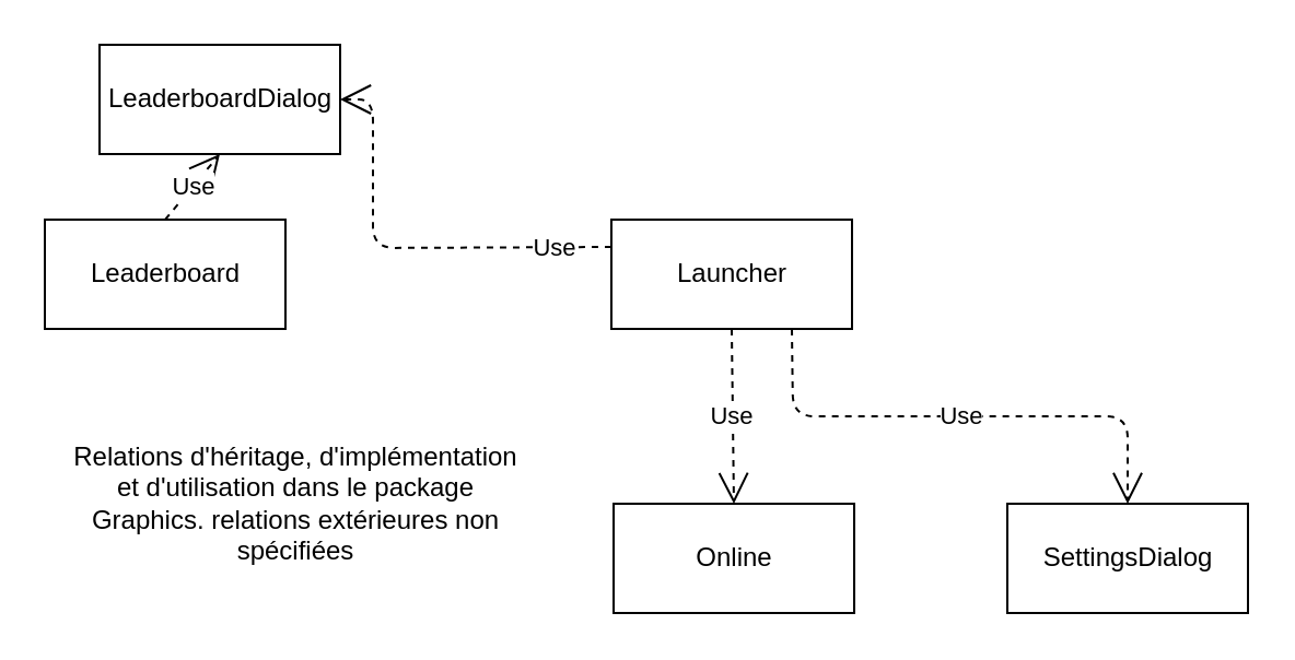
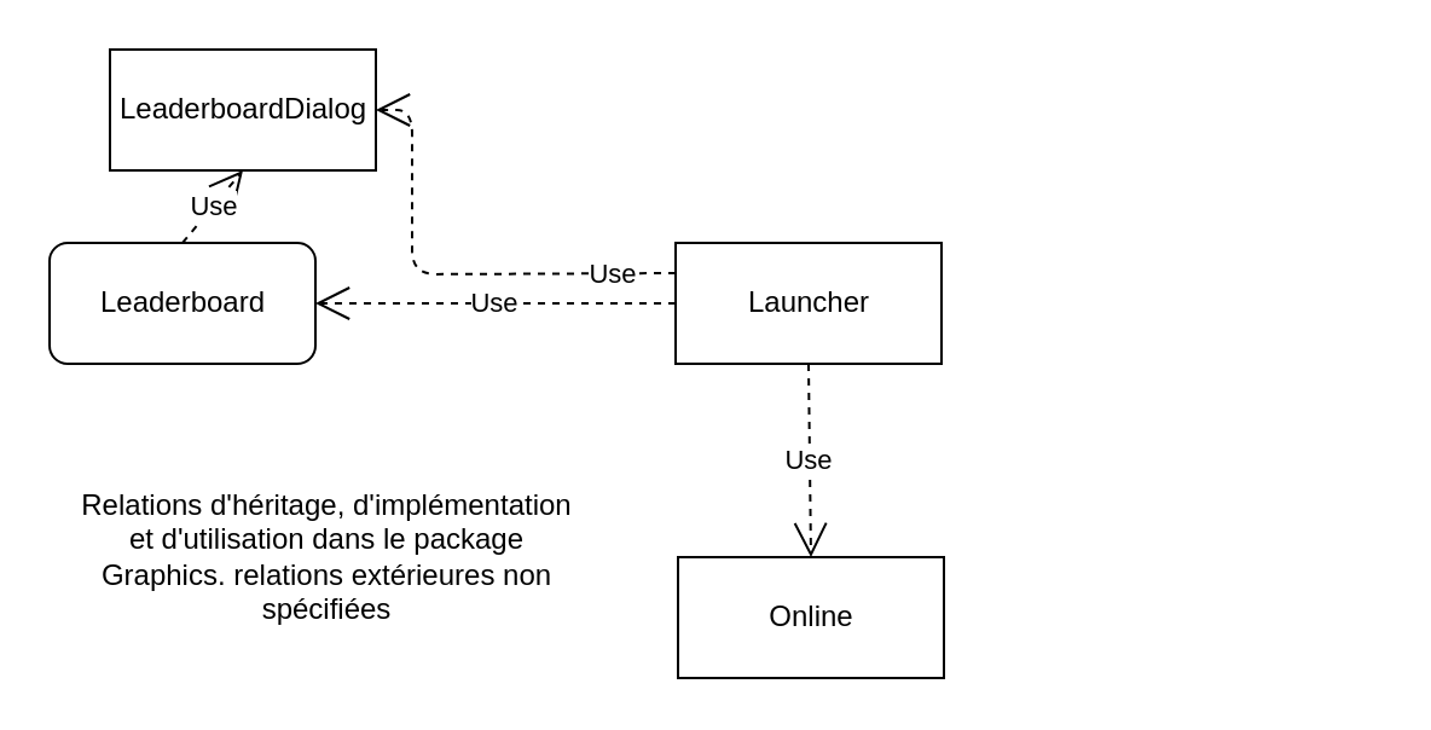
  <mxCell id="0" />
  <mxCell id="1" parent="0" />
  <mxCell id="2" value="Launcher" style="html=1;" vertex="1" parent="1"><mxGeometry x="279" y="100" width="110" height="50" as="geometry" /></mxCell>
- <mxCell id="3" value="Leaderboard&lt;br&gt;" style="html=1;" vertex="1" parent="1"><mxGeometry x="20" y="100" width="110" height="50" as="geometry" /></mxCell>
+ <mxCell id="3" value="Leaderboard&lt;br&gt;" style="html=1;rounded=1;" vertex="1" parent="1"><mxGeometry x="20" y="100" width="110" height="50" as="geometry" /></mxCell>
  <mxCell id="4" value="LeaderboardDialog" style="html=1;" vertex="1" parent="1"><mxGeometry x="45" y="20" width="110" height="50" as="geometry" /></mxCell>
  <mxCell id="5" value="Online" style="html=1;" vertex="1" parent="1"><mxGeometry x="280" y="230" width="110" height="50" as="geometry" /></mxCell>
- <mxCell id="6" value="SettingsDialog" style="html=1;" vertex="1" parent="1"><mxGeometry x="460" y="230" width="110" height="50" as="geometry" /></mxCell>
+ <mxCell id="7" value="Use" style="endArrow=open;endSize=12;dashed=1;html=1;exitX=0;exitY=0.5;exitDx=0;exitDy=0;entryX=1;entryY=0.5;entryDx=0;entryDy=0;" edge="1" parent="1" source="2" target="3"><mxGeometry width="160" relative="1" as="geometry"><mxPoint x="90" y="370" as="sourcePoint" /><mxPoint x="250" y="370" as="targetPoint" /></mxGeometry></mxCell>
  <mxCell id="8" value="Use" style="endArrow=open;endSize=12;dashed=1;html=1;exitX=0;exitY=0.25;exitDx=0;exitDy=0;entryX=1;entryY=0.5;entryDx=0;entryDy=0;" edge="1" parent="1" source="2" target="4"><mxGeometry x="-0.733" width="160" relative="1" as="geometry"><mxPoint x="269" y="70" as="sourcePoint" /><mxPoint x="120" y="70" as="targetPoint" /><Array as="points"><mxPoint x="170" y="113" /><mxPoint x="170" y="45" /></Array><mxPoint as="offset" /></mxGeometry></mxCell>
  <mxCell id="9" value="Use" style="endArrow=open;endSize=12;dashed=1;html=1;exitX=0.5;exitY=0;exitDx=0;exitDy=0;entryX=0.5;entryY=1;entryDx=0;entryDy=0;" edge="1" parent="1" source="3" target="4"><mxGeometry width="160" relative="1" as="geometry"><mxPoint x="20" y="200" as="sourcePoint" /><mxPoint x="180" y="200" as="targetPoint" /></mxGeometry></mxCell>
  <mxCell id="10" value="Use" style="endArrow=open;endSize=12;dashed=1;html=1;exitX=0.5;exitY=1;exitDx=0;exitDy=0;entryX=0.5;entryY=0;entryDx=0;entryDy=0;" edge="1" parent="1" source="2" target="5"><mxGeometry width="160" relative="1" as="geometry"><mxPoint x="289" y="135" as="sourcePoint" /><mxPoint x="140" y="135" as="targetPoint" /></mxGeometry></mxCell>
- <mxCell id="11" value="Use" style="endArrow=open;endSize=12;dashed=1;html=1;exitX=0.75;exitY=1;exitDx=0;exitDy=0;entryX=0.5;entryY=0;entryDx=0;entryDy=0;" edge="1" parent="1" source="2" target="6"><mxGeometry width="160" relative="1" as="geometry"><mxPoint x="299" y="145" as="sourcePoint" /><mxPoint x="150" y="145" as="targetPoint" /><Array as="points"><mxPoint x="362" y="190" /><mxPoint x="515" y="190" /></Array></mxGeometry></mxCell>
  <mxCell id="12" value="Relations d'héritage, d'implémentation et d'utilisation dans le package Graphics. relations extérieures non spécifiées" style="text;html=1;strokeColor=none;fillColor=none;align=center;verticalAlign=middle;whiteSpace=wrap;rounded=0;" vertex="1" parent="1"><mxGeometry x="30" y="180" width="210" height="100" as="geometry" /></mxCell>
